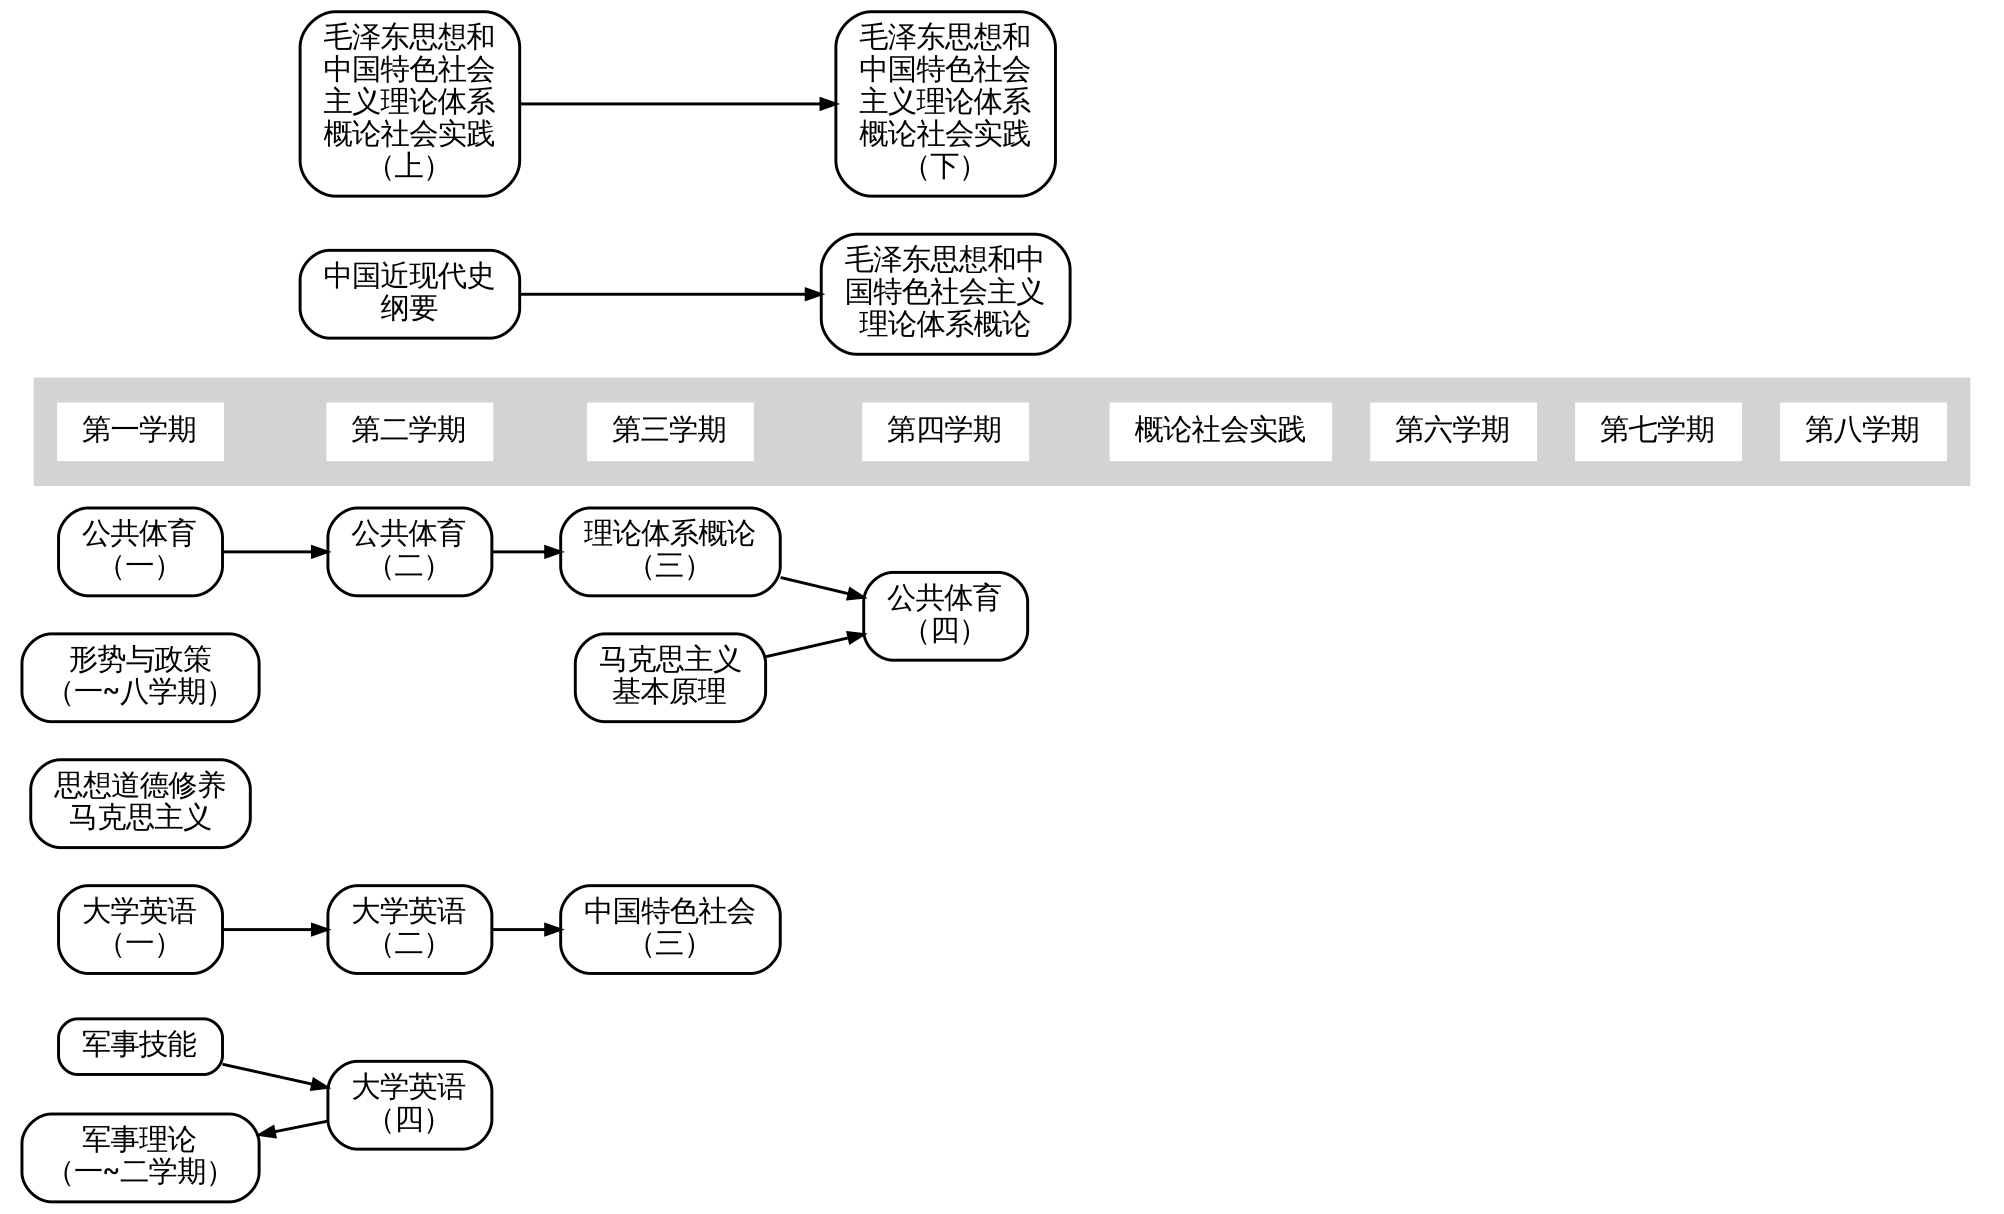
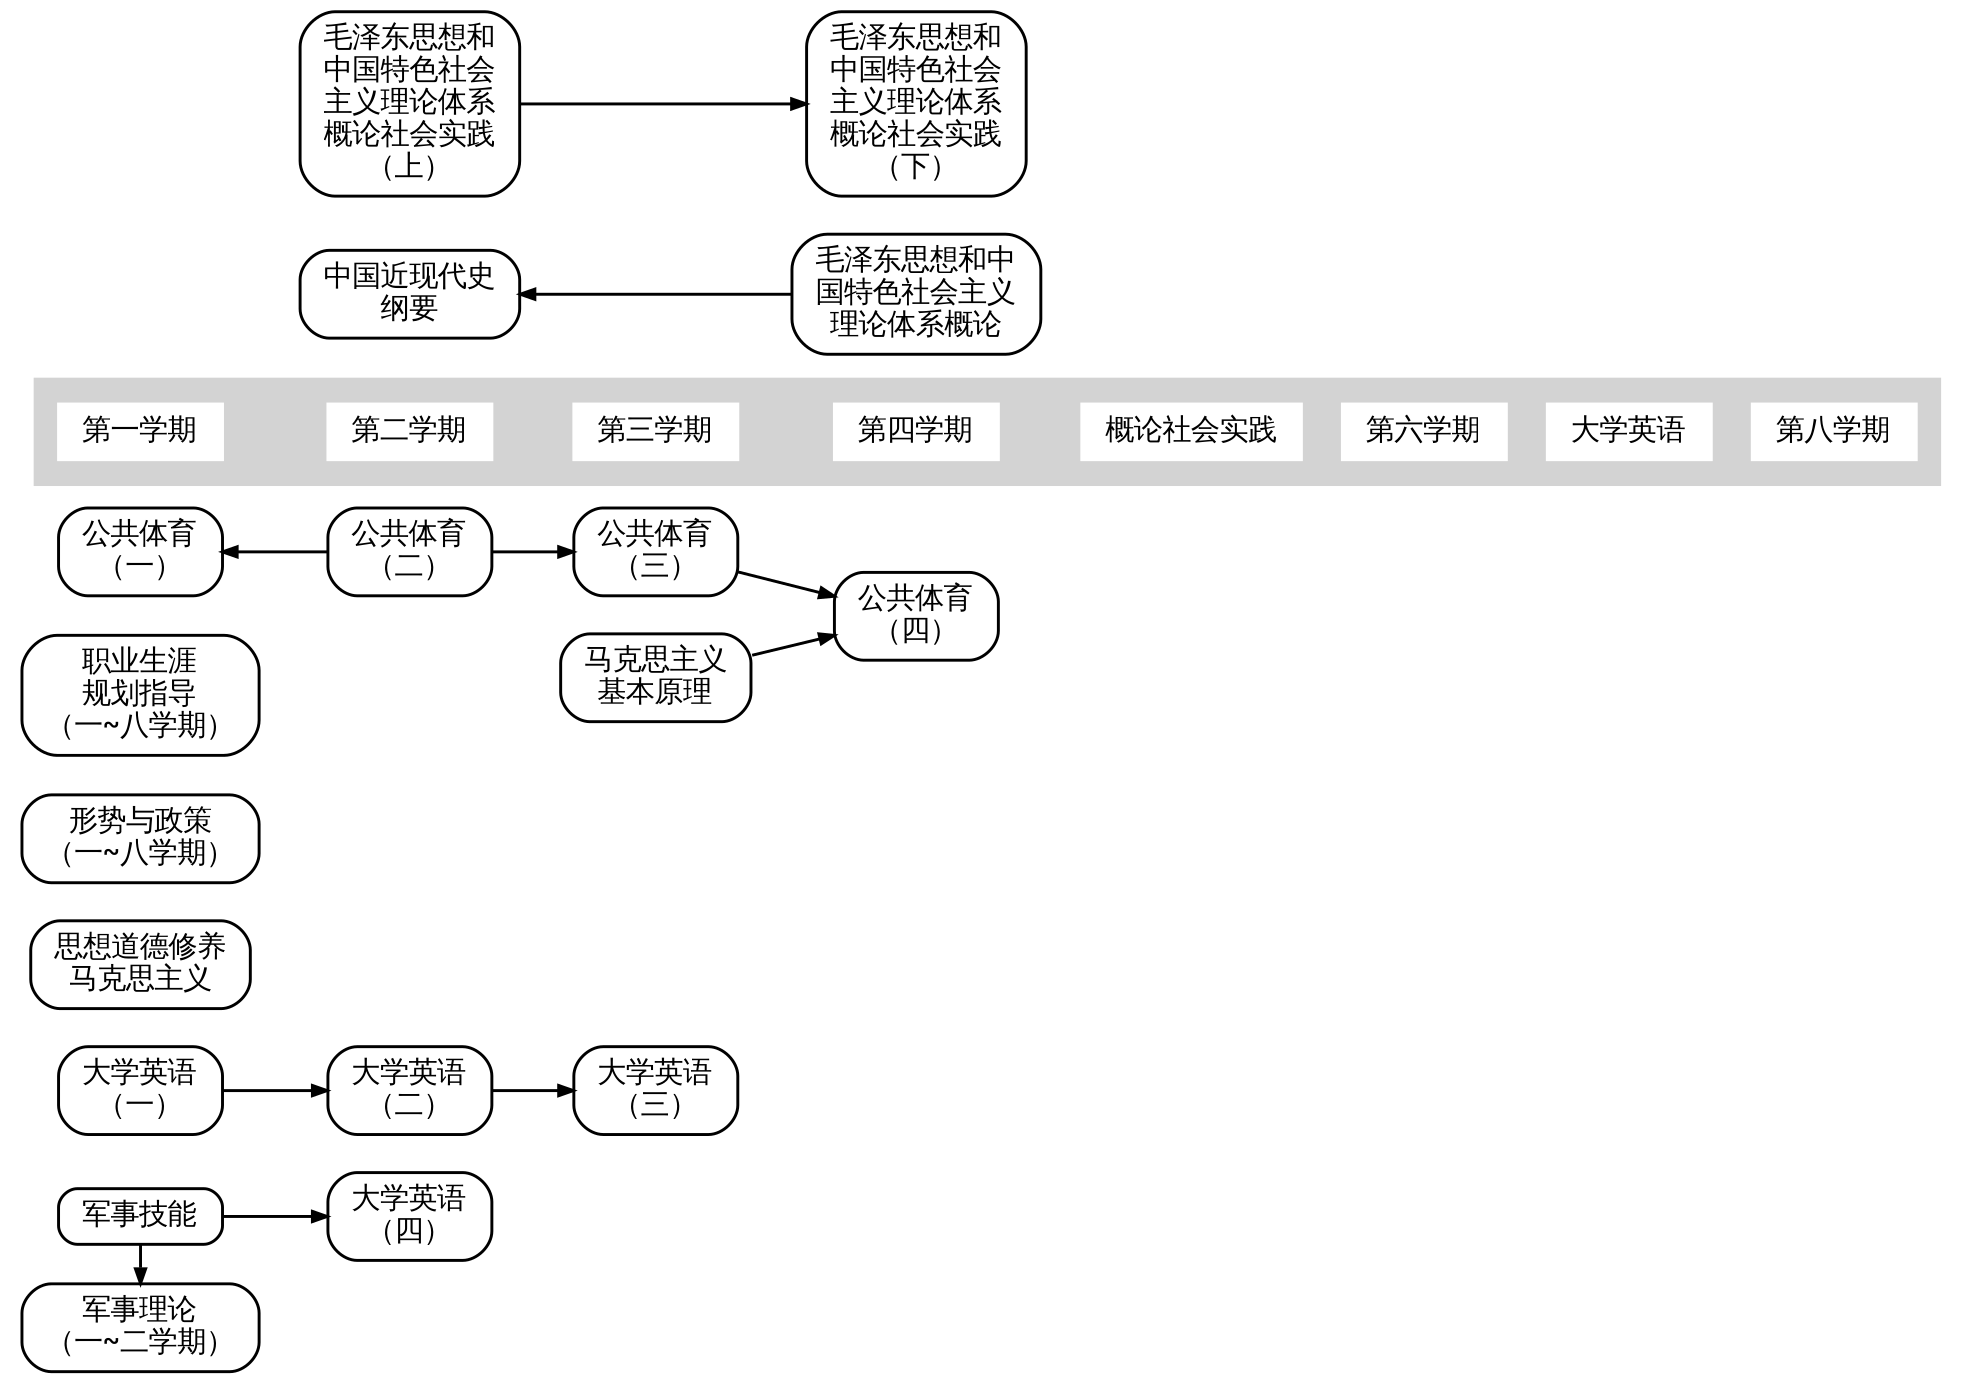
  digraph {
    concentrate=true
    fontname="JetBrains Mono"
    fontsize=10
    newrank=true
    nodesep=0.18
    rankdir=LR
    ranksep=0.2
    node [fontname="JetBrains Mono" fontsize=10 shape=box style=rounded]
    edge [arrowsize=0.5 fontname="JetBrains Mono"]
    n1 [height=0.2 label="军事技能" width=0.4]
    n2 [height=0.2 label="大学英语\n（一）" width=0.4]
    n3 [height=0.2 label="军事理论\n（一~二学期）" width=0.4]
    n4 [height=0.2 label="思想道德修养\n马克思主义" width=0.4]
    n5 [height=0.2 label="形势与政策\n（一~八学期）" width=0.4]
+   n6 [height=0.2 label="职业生涯\n规划指导\n（一~八学期）" width=0.4]
    n7 [height=0.2 label="公共体育\n（一）" width=0.4]
    n8 [color=white height=0.2 label="第一学期" style=filled width=0.4]
    n9 [height=0.2 label="大学英语\n（二）" width=0.4]
    n10 [height=0.2 label="中国近现代史\n纲要" width=0.4]
    n11 [height=0.2 label="公共体育\n（二）" width=0.4]
    n12 [height=0.2 label="毛泽东思想和\n中国特色社会\n主义理论体系\n概论社会实践\n（上）" width=0.4]
    n13 [color=white height=0.2 label="第二学期" style=filled width=0.4]
-   n14 [height=0.2 label="中国特色社会\n（三）" width=0.4]
+   n14 [height=0.2 label="大学英语\n（三）" width=0.4]
    n15 [height=0.2 label="马克思主义\n基本原理" width=0.4]
-   n16 [height=0.2 label="理论体系概论\n（三）" width=0.4]
+   n16 [height=0.2 label="公共体育\n（三）" width=0.4]
    n17 [color=white height=0.2 label="第三学期" style=filled width=0.4]
    n18 [height=0.2 label="毛泽东思想和中\n国特色社会主义\n理论体系概论" width=0.4]
    n19 [height=0.2 label="公共体育\n（四）" width=0.4]
    n20 [height=0.2 label="毛泽东思想和\n中国特色社会\n主义理论体系\n概论社会实践\n（下）" width=0.4]
    n21 [color=white height=0.2 label="第四学期" style=filled width=0.4]
    n22 [color=white height=0.2 label="概论社会实践" style=filled width=0.4]
    n23 [color=white height=0.2 label="第六学期" style=filled width=0.4]
-   n24 [color=white height=0.2 label="第七学期" style=filled width=0.4]
+   n24 [color=white height=0.2 label="大学英语" style=filled width=0.4]
    n25 [color=white height=0.2 label="第八学期" style=filled width=0.4]
    n26 [height=0.2 label="大学英语\n（四）" width=0.4]
    subgraph sub_1 {
      rank=same
      n1
      n2
      n3
      n4
      n5
+     n6
      n7
      n8
    }
    subgraph sub_2 {
      rank=same
      n9
      n10
      n11
      n12
      n13
    }
    subgraph sub_3 {
      rank=same
      n14
      n15
      n16
      n17
    }
    subgraph sub_4 {
      rank=same
      n18
      n19
      n20
      n21
    }
    subgraph sub_5 {
      rank=same
      n22
    }
    subgraph sub_6 {
      rank=same
      n23
    }
    subgraph sub_7 {
      rank=same
      n24
    }
    subgraph sub_8 {
      rank=same
      n25
    }
    subgraph cluster_9 {
      color=lightgrey
      style=filled
      n8
      n13
      n17
      n21
      n22
      n23
      n24
      n25
    }
-   n26 -> n3
+   n1 -> n3
    n1 -> n26
    n2 -> n9
-   n7 -> n11
+   n11 -> n7
    n8 -> n13 [style=invis]
    n9 -> n14
-   n10 -> n18
+   n18 -> n10
    n11 -> n16
    n12 -> n20
    n13 -> n17 [style=invis]
    n15 -> n19
    n16 -> n19
    n17 -> n21 [style=invis]
    n21 -> n22 [style=invis]
    n22 -> n23 [style=invis]
    n23 -> n24 [style=invis]
    n24 -> n25 [style=invis]
  }
